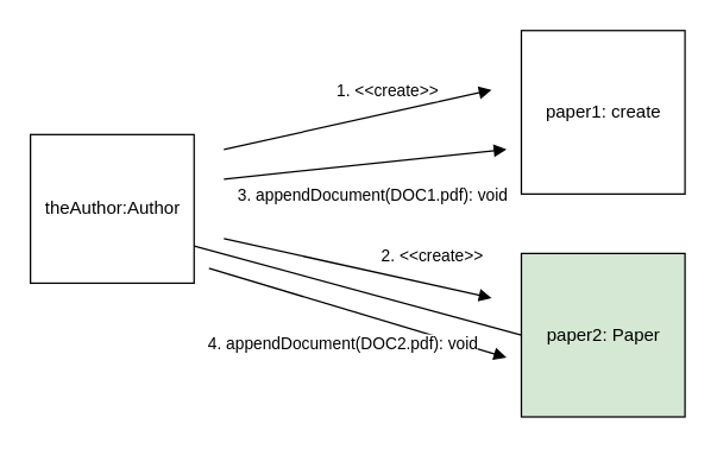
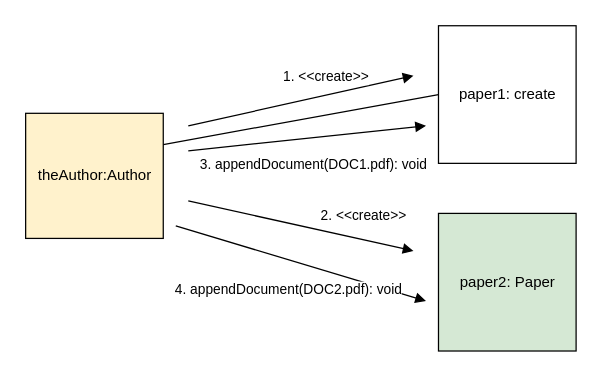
  <mxCell id="0" />
  <mxCell id="1" parent="0" />
- <mxCell id="2" value="theAuthor:Author" style="html=1;" vertex="1" parent="1"><mxGeometry x="20" y="90" width="110" height="100" as="geometry" /></mxCell>
+ <mxCell id="2" value="theAuthor:Author" style="html=1;fillColor=#fff2cc;" vertex="1" parent="1"><mxGeometry x="20" y="90" width="110" height="100" as="geometry" /></mxCell>
  <mxCell id="3" value="paper1: create" style="html=1;" vertex="1" parent="1"><mxGeometry x="350" y="20" width="110" height="110" as="geometry" /></mxCell>
  <mxCell id="4" value="1. &amp;lt;&amp;lt;create&amp;gt;&amp;gt;" style="html=1;verticalAlign=bottom;endArrow=block;" edge="1" parent="1"><mxGeometry x="0.235" y="5" width="80" relative="1" as="geometry"><mxPoint x="150" y="100" as="sourcePoint" /><mxPoint x="330" y="60" as="targetPoint" /><mxPoint as="offset" /></mxGeometry></mxCell>
  <mxCell id="5" value="paper2: Paper" style="html=1;fillColor=#d5e8d4;" vertex="1" parent="1"><mxGeometry x="350" y="170" width="110" height="110" as="geometry" /></mxCell>
  <mxCell id="6" value="2. &amp;lt;&amp;lt;create&amp;gt;&amp;gt;" style="html=1;verticalAlign=bottom;endArrow=block;" edge="1" parent="1"><mxGeometry x="0.532" y="10" width="80" relative="1" as="geometry"><mxPoint x="150" y="160" as="sourcePoint" /><mxPoint x="330" y="200" as="targetPoint" /><mxPoint as="offset" /></mxGeometry></mxCell>
+ <mxCell id="7" value="" style="endArrow=none;html=1;entryX=0;entryY=0.5;entryDx=0;entryDy=0;exitX=1;exitY=0.25;exitDx=0;exitDy=0;" edge="1" parent="1" source="2" target="3"><mxGeometry width="50" height="50" relative="1" as="geometry"><mxPoint x="120" y="270" as="sourcePoint" /><mxPoint x="170" y="220" as="targetPoint" /></mxGeometry></mxCell>
  <mxCell id="8" value="3. appendDocument(DOC1.pdf): void" style="html=1;verticalAlign=bottom;endArrow=block;" edge="1" parent="1"><mxGeometry x="0.019" y="-30" width="80" relative="1" as="geometry"><mxPoint x="150" y="120" as="sourcePoint" /><mxPoint x="340" y="100" as="targetPoint" /><mxPoint as="offset" /></mxGeometry></mxCell>
- <mxCell id="9" value="" style="endArrow=none;html=1;entryX=0;entryY=0.5;entryDx=0;entryDy=0;exitX=1;exitY=0.75;exitDx=0;exitDy=0;" edge="1" parent="1" source="2" target="5"><mxGeometry width="50" height="50" relative="1" as="geometry"><mxPoint x="-60" y="310" as="sourcePoint" /><mxPoint x="160" y="280" as="targetPoint" /></mxGeometry></mxCell>
  <mxCell id="10" value="4. appendDocument(DOC2.pdf): void" style="html=1;verticalAlign=bottom;endArrow=block;" edge="1" parent="1"><mxGeometry x="-0.009" y="-32" width="80" relative="1" as="geometry"><mxPoint x="140" y="180" as="sourcePoint" /><mxPoint x="340" y="240" as="targetPoint" /><mxPoint x="1" as="offset" /></mxGeometry></mxCell>
